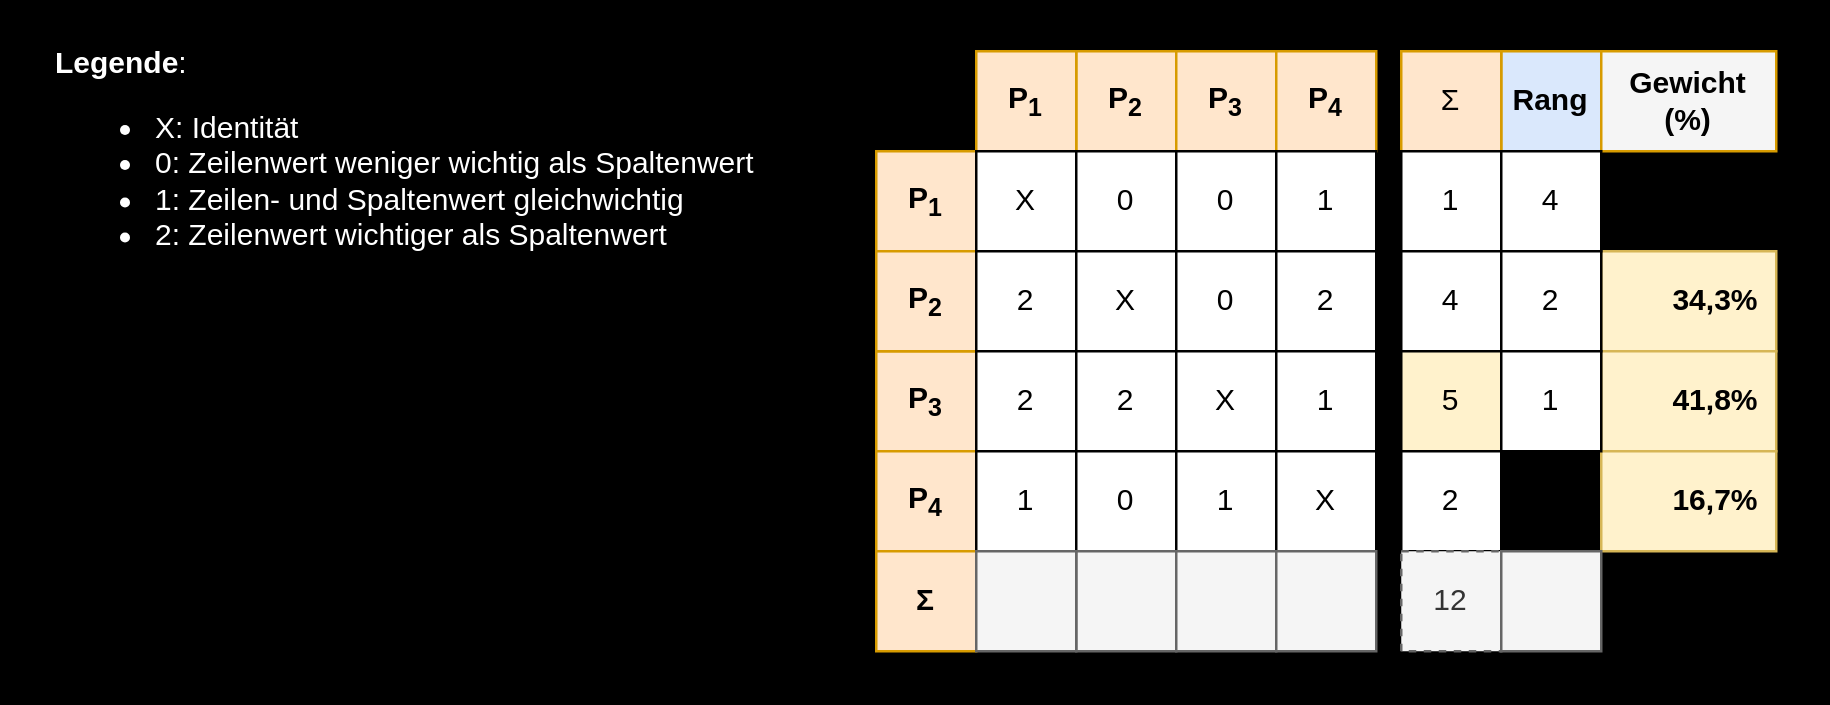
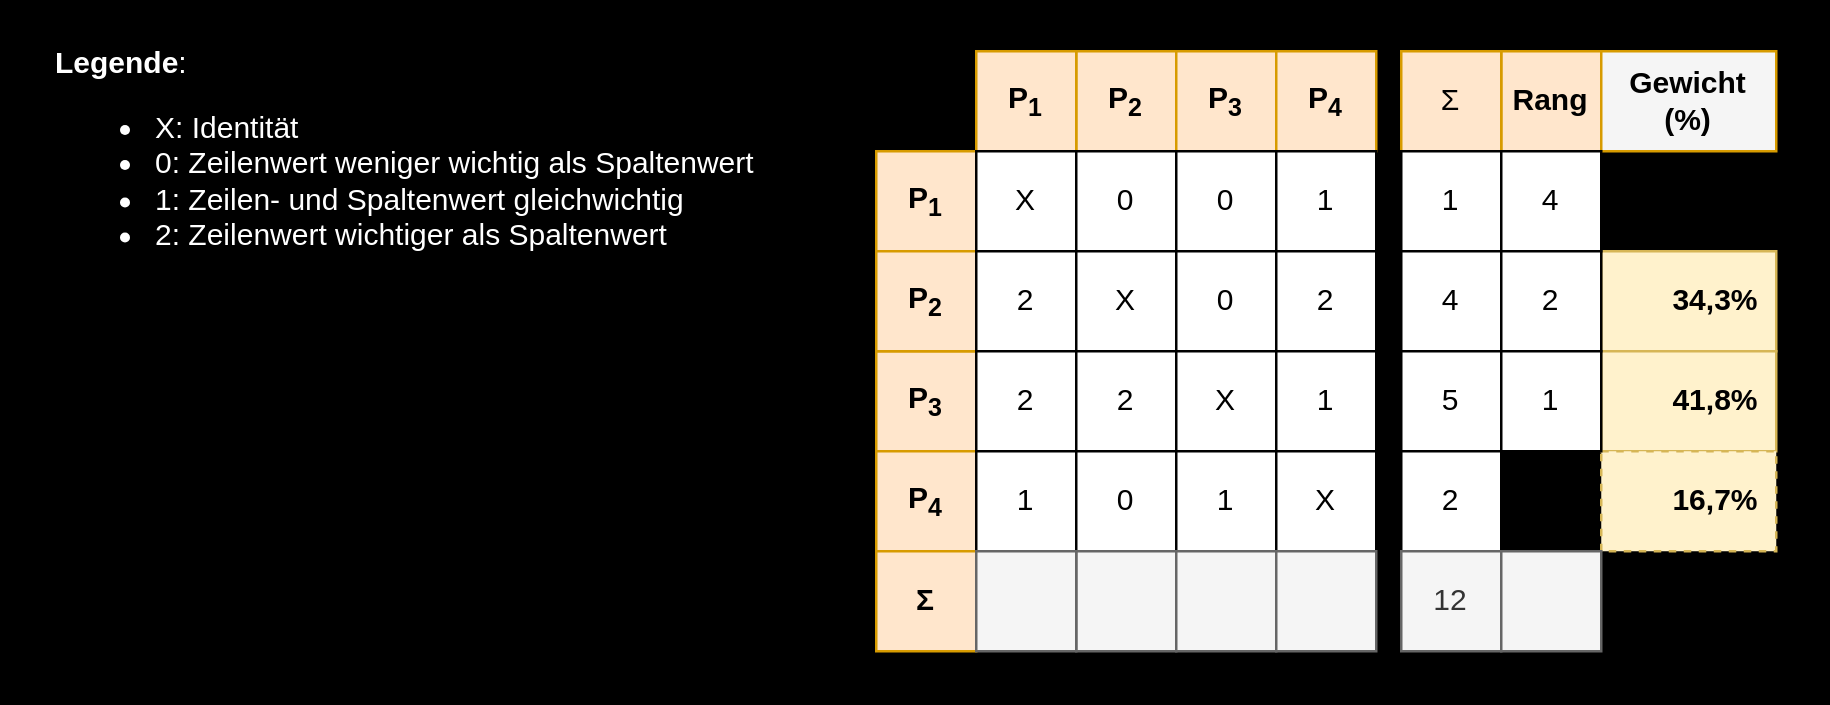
  <mxCell id="0" />
  <mxCell id="1" parent="0" />
  <mxCell id="2" value="34,3%" style="rounded=0;whiteSpace=wrap;html=1;align=right;spacingRight=5;fillColor=#fff2cc;strokeColor=#d6b656;fontStyle=1" vertex="1" parent="1"><mxGeometry x="640" y="100" width="70" height="40" as="geometry" /></mxCell>
  <mxCell id="3" value="41,8%" style="rounded=0;whiteSpace=wrap;html=1;align=right;spacingRight=5;fillColor=#fff2cc;strokeColor=#d6b656;fontStyle=1" vertex="1" parent="1"><mxGeometry x="640" y="140" width="70" height="40" as="geometry" /></mxCell>
- <mxCell id="4" value="16,7%" style="rounded=0;whiteSpace=wrap;html=1;align=right;spacingRight=5;fillColor=#fff2cc;strokeColor=#d6b656;fontStyle=1" vertex="1" parent="1"><mxGeometry x="640" y="180" width="70" height="40" as="geometry" /></mxCell>
+ <mxCell id="4" value="16,7%" style="rounded=0;whiteSpace=wrap;html=1;align=right;spacingRight=5;fillColor=#fff2cc;strokeColor=#d6b656;fontStyle=1;dashed=1;" vertex="1" parent="1"><mxGeometry x="640" y="180" width="70" height="40" as="geometry" /></mxCell>
  <mxCell id="5" value="&lt;span class=&quot;Grek&quot; lang=&quot;grc-Grek&quot;&gt;Σ&lt;/span&gt;" style="rounded=0;whiteSpace=wrap;html=1;fontStyle=1;fillColor=#ffe6cc;strokeColor=#d79b00;" vertex="1" parent="1"><mxGeometry x="560" y="20" width="40" height="40" as="geometry" /></mxCell>
  <mxCell id="6" value="&lt;span class=&quot;Grek&quot; lang=&quot;grc-Grek&quot;&gt;Σ&lt;/span&gt;" style="rounded=0;whiteSpace=wrap;html=1;fillColor=#ffe6cc;strokeColor=#d79b00;" vertex="1" parent="1"><mxGeometry x="560" y="20" width="40" height="40" as="geometry" /></mxCell>
- <mxCell id="7" value="Rang" style="rounded=0;whiteSpace=wrap;html=1;fontStyle=1;fillColor=#dae8fc;strokeColor=#d79b00;" vertex="1" parent="1"><mxGeometry x="600" y="20" width="40" height="40" as="geometry" /></mxCell>
+ <mxCell id="7" value="Rang" style="rounded=0;whiteSpace=wrap;html=1;fontStyle=1;fillColor=#ffe6cc;strokeColor=#d79b00;" vertex="1" parent="1"><mxGeometry x="600" y="20" width="40" height="40" as="geometry" /></mxCell>
  <mxCell id="8" value="&lt;font style=&quot;font-size: 12px&quot;&gt;&lt;b&gt;&lt;font style=&quot;font-size: 12px&quot;&gt;Gewicht&lt;/font&gt;&lt;br&gt;(%)&lt;/b&gt;&lt;/font&gt;" style="rounded=0;whiteSpace=wrap;html=1;fontSize=9;fillColor=#f5f5f5;strokeColor=#d79b00;" vertex="1" parent="1"><mxGeometry x="640" y="20" width="70" height="40" as="geometry" /></mxCell>
  <mxCell id="9" value="&lt;span class=&quot;Grek&quot; lang=&quot;grc-Grek&quot;&gt;Σ&lt;/span&gt;" style="rounded=0;whiteSpace=wrap;html=1;fillColor=#ffe6cc;strokeColor=#d79b00;" vertex="1" parent="1"><mxGeometry x="560" y="20" width="40" height="40" as="geometry" /></mxCell>
  <mxCell id="10" value="&lt;span&gt;P&lt;/span&gt;&lt;sub&gt;1&lt;/sub&gt;" style="rounded=0;whiteSpace=wrap;html=1;fillColor=#ffe6cc;strokeColor=#d79b00;" vertex="1" parent="1"><mxGeometry x="390" y="20" width="40" height="40" as="geometry" /></mxCell>
  <mxCell id="11" value="&lt;span&gt;P&lt;/span&gt;&lt;sub&gt;2&lt;/sub&gt;" style="rounded=0;whiteSpace=wrap;html=1;fontStyle=1;fillColor=#ffe6cc;strokeColor=#d79b00;" vertex="1" parent="1"><mxGeometry x="430" y="20" width="40" height="40" as="geometry" /></mxCell>
  <mxCell id="12" value="&lt;span&gt;P&lt;/span&gt;&lt;sub&gt;3&lt;/sub&gt;" style="rounded=0;whiteSpace=wrap;html=1;fontStyle=1;fillColor=#ffe6cc;strokeColor=#d79b00;" vertex="1" parent="1"><mxGeometry x="470" y="20" width="40" height="40" as="geometry" /></mxCell>
  <mxCell id="13" value="&lt;span&gt;P&lt;/span&gt;&lt;sub&gt;4&lt;/sub&gt;" style="rounded=0;whiteSpace=wrap;html=1;fontStyle=1;fillColor=#ffe6cc;strokeColor=#d79b00;" vertex="1" parent="1"><mxGeometry x="510" y="20" width="40" height="40" as="geometry" /></mxCell>
  <mxCell id="14" value="&lt;span&gt;P&lt;/span&gt;&lt;sub&gt;1&lt;/sub&gt;" style="rounded=0;whiteSpace=wrap;html=1;fontStyle=1;fillColor=#ffe6cc;strokeColor=#d79b00;" vertex="1" parent="1"><mxGeometry x="390" y="20" width="40" height="40" as="geometry" /></mxCell>
  <mxCell id="15" value="P&lt;sub&gt;1&lt;/sub&gt;" style="rounded=0;whiteSpace=wrap;html=1;fontStyle=1;fillColor=#ffe6cc;strokeColor=#d79b00;" vertex="1" parent="1"><mxGeometry x="350" y="60" width="40" height="40" as="geometry" /></mxCell>
  <mxCell id="16" value="&lt;span&gt;P&lt;/span&gt;&lt;sub&gt;2&lt;/sub&gt;" style="rounded=0;whiteSpace=wrap;html=1;fillColor=#ffe6cc;strokeColor=#d79b00;" vertex="1" parent="1"><mxGeometry x="350" y="100" width="40" height="40" as="geometry" /></mxCell>
  <mxCell id="17" value="&lt;span&gt;P&lt;/span&gt;&lt;sub&gt;3&lt;/sub&gt;" style="rounded=0;whiteSpace=wrap;html=1;fontStyle=1;fillColor=#ffe6cc;strokeColor=#d79b00;" vertex="1" parent="1"><mxGeometry x="350" y="140" width="40" height="40" as="geometry" /></mxCell>
  <mxCell id="18" value="&lt;span&gt;P&lt;/span&gt;&lt;sub&gt;4&lt;/sub&gt;" style="rounded=0;whiteSpace=wrap;html=1;fontStyle=1;fillColor=#ffe6cc;strokeColor=#d79b00;" vertex="1" parent="1"><mxGeometry x="350" y="180" width="40" height="40" as="geometry" /></mxCell>
  <mxCell id="19" value="&lt;span&gt;P&lt;/span&gt;&lt;sub&gt;2&lt;/sub&gt;" style="rounded=0;whiteSpace=wrap;html=1;fontStyle=1;fillColor=#ffe6cc;strokeColor=#d79b00;" vertex="1" parent="1"><mxGeometry x="350" y="100" width="40" height="40" as="geometry" /></mxCell>
  <mxCell id="20" value="&lt;span class=&quot;Grek&quot; lang=&quot;grc-Grek&quot;&gt;Σ&lt;/span&gt;" style="rounded=0;whiteSpace=wrap;html=1;fontStyle=1;fillColor=#ffe6cc;strokeColor=#d79b00;" vertex="1" parent="1"><mxGeometry x="350" y="220" width="40" height="40" as="geometry" /></mxCell>
  <mxCell id="21" value="X" style="rounded=0;whiteSpace=wrap;html=1;" vertex="1" parent="1"><mxGeometry x="390" y="60" width="40" height="40" as="geometry" /></mxCell>
  <mxCell id="22" value="2" style="rounded=0;whiteSpace=wrap;html=1;" vertex="1" parent="1"><mxGeometry x="390" y="100" width="40" height="40" as="geometry" /></mxCell>
  <mxCell id="23" value="2" style="rounded=0;whiteSpace=wrap;html=1;" vertex="1" parent="1"><mxGeometry x="390" y="140" width="40" height="40" as="geometry" /></mxCell>
  <mxCell id="24" value="1" style="rounded=0;whiteSpace=wrap;html=1;" vertex="1" parent="1"><mxGeometry x="390" y="180" width="40" height="40" as="geometry" /></mxCell>
  <mxCell id="25" value="0" style="rounded=0;whiteSpace=wrap;html=1;" vertex="1" parent="1"><mxGeometry x="430" y="60" width="40" height="40" as="geometry" /></mxCell>
  <mxCell id="26" value="X" style="rounded=0;whiteSpace=wrap;html=1;" vertex="1" parent="1"><mxGeometry x="430" y="100" width="40" height="40" as="geometry" /></mxCell>
  <mxCell id="27" value="2" style="rounded=0;whiteSpace=wrap;html=1;" vertex="1" parent="1"><mxGeometry x="430" y="140" width="40" height="40" as="geometry" /></mxCell>
  <mxCell id="28" value="0" style="rounded=0;whiteSpace=wrap;html=1;" vertex="1" parent="1"><mxGeometry x="430" y="180" width="40" height="40" as="geometry" /></mxCell>
  <mxCell id="29" value="0" style="rounded=0;whiteSpace=wrap;html=1;" vertex="1" parent="1"><mxGeometry x="470" y="60" width="40" height="40" as="geometry" /></mxCell>
  <mxCell id="30" value="0" style="rounded=0;whiteSpace=wrap;html=1;" vertex="1" parent="1"><mxGeometry x="470" y="100" width="40" height="40" as="geometry" /></mxCell>
  <mxCell id="31" value="X" style="rounded=0;whiteSpace=wrap;html=1;" vertex="1" parent="1"><mxGeometry x="470" y="140" width="40" height="40" as="geometry" /></mxCell>
  <mxCell id="32" value="1" style="rounded=0;whiteSpace=wrap;html=1;" vertex="1" parent="1"><mxGeometry x="470" y="180" width="40" height="40" as="geometry" /></mxCell>
  <mxCell id="33" value="1" style="rounded=0;whiteSpace=wrap;html=1;" vertex="1" parent="1"><mxGeometry x="510" y="60" width="40" height="40" as="geometry" /></mxCell>
  <mxCell id="34" value="2" style="rounded=0;whiteSpace=wrap;html=1;" vertex="1" parent="1"><mxGeometry x="510" y="100" width="40" height="40" as="geometry" /></mxCell>
  <mxCell id="35" value="1" style="rounded=0;whiteSpace=wrap;html=1;" vertex="1" parent="1"><mxGeometry x="510" y="140" width="40" height="40" as="geometry" /></mxCell>
  <mxCell id="36" value="X" style="rounded=0;whiteSpace=wrap;html=1;" vertex="1" parent="1"><mxGeometry x="510" y="180" width="40" height="40" as="geometry" /></mxCell>
  <mxCell id="37" value="1" style="rounded=0;whiteSpace=wrap;html=1;" vertex="1" parent="1"><mxGeometry x="560" y="60" width="40" height="40" as="geometry" /></mxCell>
  <mxCell id="38" value="4" style="rounded=0;whiteSpace=wrap;html=1;" vertex="1" parent="1"><mxGeometry x="560" y="100" width="40" height="40" as="geometry" /></mxCell>
- <mxCell id="39" value="5" style="rounded=0;whiteSpace=wrap;html=1;fillColor=#fff2cc;" vertex="1" parent="1"><mxGeometry x="560" y="140" width="40" height="40" as="geometry" /></mxCell>
+ <mxCell id="39" value="5" style="rounded=0;whiteSpace=wrap;html=1;" vertex="1" parent="1"><mxGeometry x="560" y="140" width="40" height="40" as="geometry" /></mxCell>
  <mxCell id="40" value="2" style="rounded=0;whiteSpace=wrap;html=1;" vertex="1" parent="1"><mxGeometry x="560" y="180" width="40" height="40" as="geometry" /></mxCell>
  <mxCell id="41" value="4" style="rounded=0;whiteSpace=wrap;html=1;" vertex="1" parent="1"><mxGeometry x="600" y="60" width="40" height="40" as="geometry" /></mxCell>
  <mxCell id="42" value="2" style="rounded=0;whiteSpace=wrap;html=1;" vertex="1" parent="1"><mxGeometry x="600" y="100" width="40" height="40" as="geometry" /></mxCell>
  <mxCell id="43" value="1" style="rounded=0;whiteSpace=wrap;html=1;" vertex="1" parent="1"><mxGeometry x="600" y="140" width="40" height="40" as="geometry" /></mxCell>
  <mxCell id="44" value="" style="rounded=0;whiteSpace=wrap;html=1;fontStyle=1;fillColor=#f5f5f5;strokeColor=#666666;fontColor=#333333;" vertex="1" parent="1"><mxGeometry x="430" y="220" width="40" height="40" as="geometry" /></mxCell>
  <mxCell id="45" value="" style="rounded=0;whiteSpace=wrap;html=1;fontStyle=1;fillColor=#f5f5f5;strokeColor=#666666;fontColor=#333333;" vertex="1" parent="1"><mxGeometry x="470" y="220" width="40" height="40" as="geometry" /></mxCell>
  <mxCell id="46" value="" style="rounded=0;whiteSpace=wrap;html=1;fontStyle=1;fillColor=#f5f5f5;strokeColor=#666666;fontColor=#333333;" vertex="1" parent="1"><mxGeometry x="510" y="220" width="40" height="40" as="geometry" /></mxCell>
- <mxCell id="47" value="12" style="rounded=0;whiteSpace=wrap;html=1;fontStyle=0;fillColor=#f5f5f5;strokeColor=#666666;fontColor=#333333;dashed=1;" vertex="1" parent="1"><mxGeometry x="560" y="220" width="40" height="40" as="geometry" /></mxCell>
+ <mxCell id="47" value="12" style="rounded=0;whiteSpace=wrap;html=1;fontStyle=0;fillColor=#f5f5f5;strokeColor=#666666;fontColor=#333333;" vertex="1" parent="1"><mxGeometry x="560" y="220" width="40" height="40" as="geometry" /></mxCell>
  <mxCell id="48" value="" style="rounded=0;whiteSpace=wrap;html=1;fontStyle=1;fillColor=#f5f5f5;strokeColor=#666666;fontColor=#333333;" vertex="1" parent="1"><mxGeometry x="600" y="220" width="40" height="40" as="geometry" /></mxCell>
  <mxCell id="49" value="" style="rounded=0;whiteSpace=wrap;html=1;fontStyle=1;fillColor=#f5f5f5;strokeColor=#666666;fontColor=#333333;" vertex="1" parent="1"><mxGeometry x="390" y="220" width="40" height="40" as="geometry" /></mxCell>
  <mxCell id="50" value="&lt;font style=&quot;font-size: 12px;&quot;&gt;&lt;b style=&quot;font-size: 12px;&quot;&gt;Legende&lt;/b&gt;:&lt;br style=&quot;font-size: 12px;&quot;&gt;&lt;ul style=&quot;font-size: 12px;&quot;&gt;&lt;li style=&quot;font-size: 12px;&quot;&gt;&lt;font style=&quot;font-size: 12px;&quot;&gt;X: Identität&lt;/font&gt;&lt;/li&gt;&lt;li style=&quot;font-size: 12px;&quot;&gt;&lt;font style=&quot;font-size: 12px;&quot;&gt;0: Zeilenwert weniger wichtig als Spaltenwert&lt;/font&gt;&lt;/li&gt;&lt;li style=&quot;font-size: 12px;&quot;&gt;&lt;font style=&quot;font-size: 12px;&quot;&gt;1: Zeilen- und Spaltenwert gleichwichtig&lt;/font&gt;&lt;/li&gt;&lt;li style=&quot;font-size: 12px;&quot;&gt;&lt;font style=&quot;font-size: 12px;&quot;&gt;2: Zeilenwert wichtiger als Spaltenwert&lt;/font&gt;&lt;/li&gt;&lt;/ul&gt;&lt;/font&gt;" style="rounded=0;whiteSpace=wrap;html=1;fontSize=12;align=left;spacingLeft=0;fontColor=#FFFFFF;fillColor=none;strokeColor=none;" vertex="1" parent="1"><mxGeometry x="20" y="20" width="290" height="90" as="geometry" /></mxCell>
